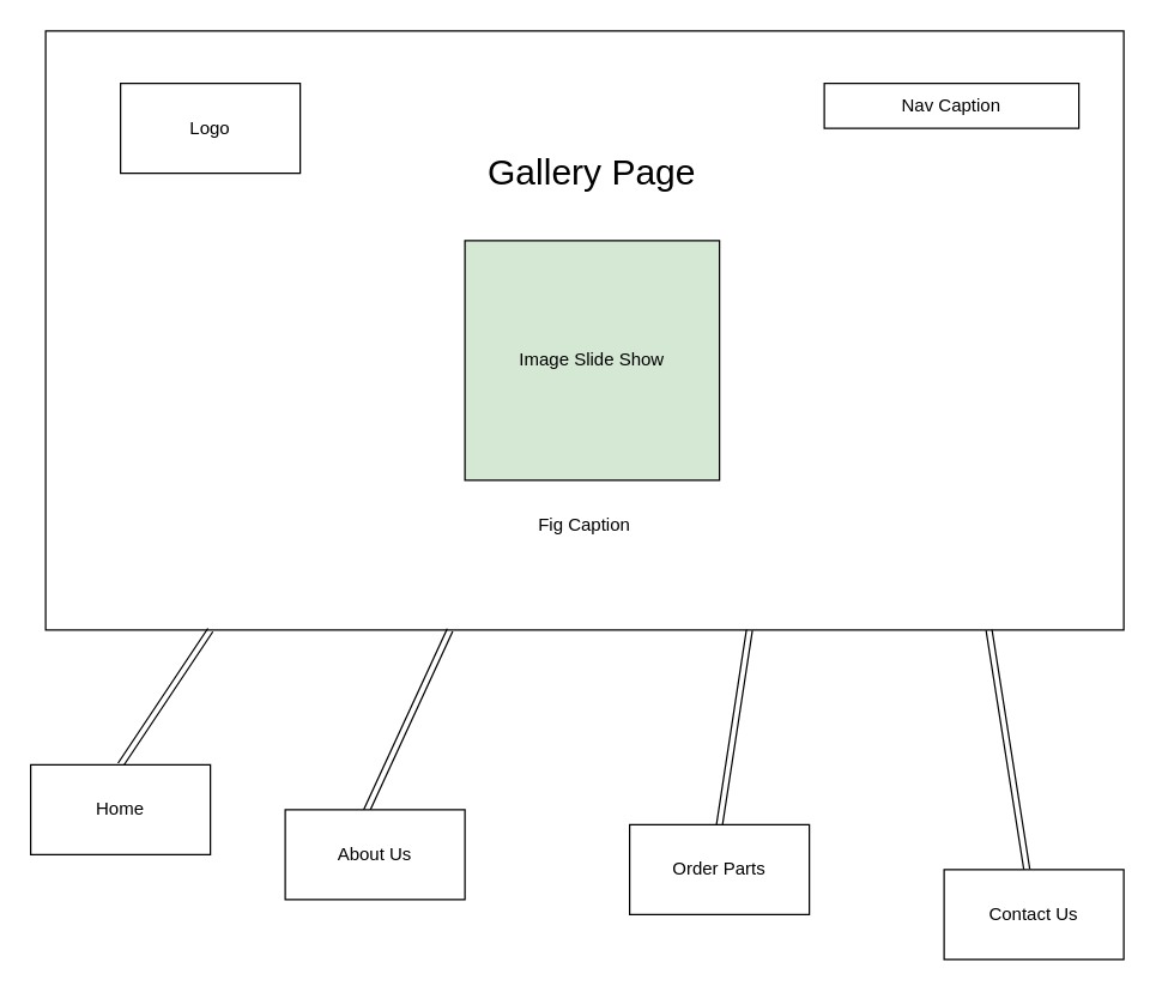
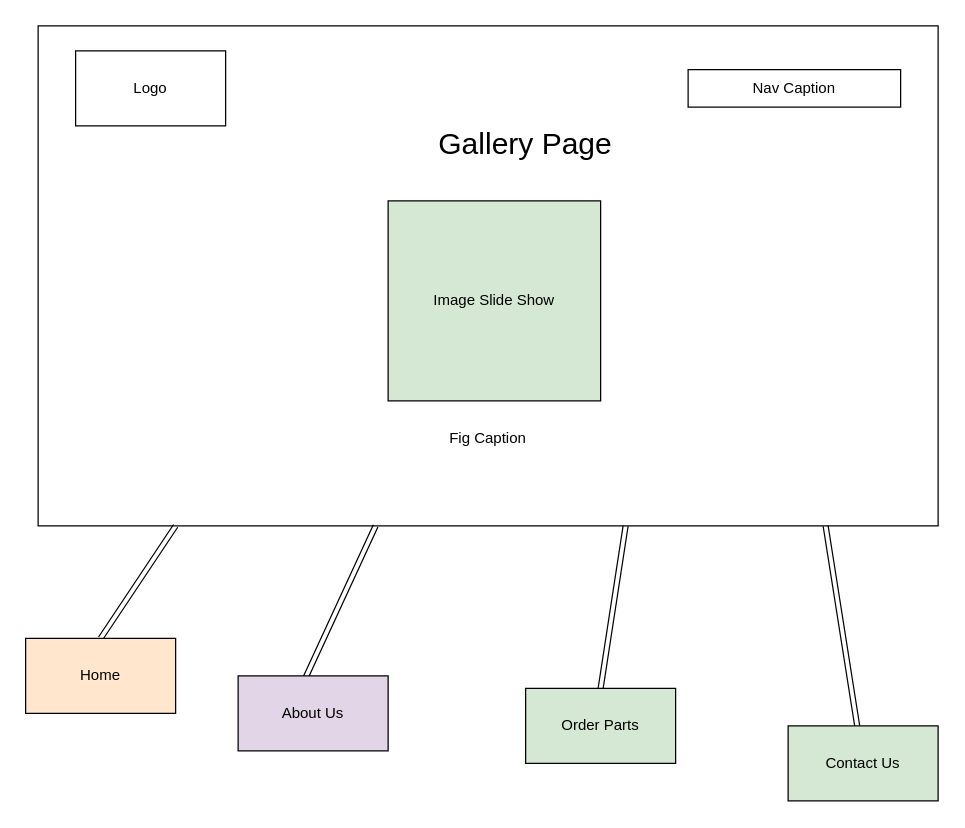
  <mxCell id="0" />
  <mxCell id="1" parent="0" />
  <mxCell id="2" value="" style="rounded=0;whiteSpace=wrap;html=1;align=center;" vertex="1" parent="1"><mxGeometry x="30" y="20" width="720" height="400" as="geometry" /></mxCell>
- <mxCell id="3" value="Logo" style="rounded=0;whiteSpace=wrap;html=1;" vertex="1" parent="1"><mxGeometry x="80" y="55" width="120" height="60" as="geometry" /></mxCell>
+ <mxCell id="3" value="Logo" style="rounded=0;whiteSpace=wrap;html=1;" vertex="1" parent="1"><mxGeometry x="60" y="40" width="120" height="60" as="geometry" /></mxCell>
  <mxCell id="4" value="Nav Caption" style="rounded=0;whiteSpace=wrap;html=1;" vertex="1" parent="1"><mxGeometry x="550" y="55" width="170" height="30" as="geometry" /></mxCell>
  <mxCell id="5" value="" style="shape=link;html=1;" edge="1" parent="1"><mxGeometry width="50" height="50" relative="1" as="geometry"><mxPoint x="80" y="510" as="sourcePoint" /><mxPoint x="140" y="420" as="targetPoint" /></mxGeometry></mxCell>
  <mxCell id="6" value="" style="shape=link;html=1;" edge="1" parent="1"><mxGeometry width="50" height="50" relative="1" as="geometry"><mxPoint x="240" y="550" as="sourcePoint" /><mxPoint x="300" y="420" as="targetPoint" /></mxGeometry></mxCell>
  <mxCell id="7" value="" style="shape=link;html=1;" edge="1" parent="1"><mxGeometry width="50" height="50" relative="1" as="geometry"><mxPoint x="480" y="550" as="sourcePoint" /><mxPoint x="500" y="420" as="targetPoint" /></mxGeometry></mxCell>
  <mxCell id="8" value="" style="shape=link;html=1;exitX=0.875;exitY=1;exitDx=0;exitDy=0;exitPerimeter=0;" edge="1" parent="1" source="2" target="9"><mxGeometry width="50" height="50" relative="1" as="geometry"><mxPoint x="710" y="530" as="sourcePoint" /><mxPoint x="690" y="420" as="targetPoint" /></mxGeometry></mxCell>
- <mxCell id="9" value="Contact Us" style="rounded=0;whiteSpace=wrap;html=1;" vertex="1" parent="1"><mxGeometry x="630" y="580" width="120" height="60" as="geometry" /></mxCell>
+ <mxCell id="9" value="Contact Us" style="rounded=0;whiteSpace=wrap;html=1;fillColor=#d5e8d4;" vertex="1" parent="1"><mxGeometry x="630" y="580" width="120" height="60" as="geometry" /></mxCell>
  <mxCell id="10" value="Image Slide Show" style="rounded=0;whiteSpace=wrap;html=1;fillColor=#d5e8d4;" vertex="1" parent="1"><mxGeometry x="310" y="160" width="170" height="160" as="geometry" /></mxCell>
- <mxCell id="11" value="Home" style="rounded=0;whiteSpace=wrap;html=1;" vertex="1" parent="1"><mxGeometry x="20" y="510" width="120" height="60" as="geometry" /></mxCell>
- <mxCell id="12" value="About Us" style="rounded=0;whiteSpace=wrap;html=1;" vertex="1" parent="1"><mxGeometry x="190" y="540" width="120" height="60" as="geometry" /></mxCell>
- <mxCell id="13" value="Order Parts" style="rounded=0;whiteSpace=wrap;html=1;" vertex="1" parent="1"><mxGeometry x="420" y="550" width="120" height="60" as="geometry" /></mxCell>
- <mxCell id="14" value="&lt;font style=&quot;font-size: 24px&quot;&gt;Gallery Page&lt;/font&gt;" style="text;html=1;strokeColor=none;fillColor=none;align=center;verticalAlign=middle;whiteSpace=wrap;rounded=0;" vertex="1" parent="1"><mxGeometry x="300" y="100" width="190" height="30" as="geometry" /></mxCell>
+ <mxCell id="11" value="Home" style="rounded=0;whiteSpace=wrap;html=1;fillColor=#ffe6cc;" vertex="1" parent="1"><mxGeometry x="20" y="510" width="120" height="60" as="geometry" /></mxCell>
+ <mxCell id="12" value="About Us" style="rounded=0;whiteSpace=wrap;html=1;fillColor=#e1d5e7;" vertex="1" parent="1"><mxGeometry x="190" y="540" width="120" height="60" as="geometry" /></mxCell>
+ <mxCell id="13" value="Order Parts" style="rounded=0;whiteSpace=wrap;html=1;fillColor=#d5e8d4;" vertex="1" parent="1"><mxGeometry x="420" y="550" width="120" height="60" as="geometry" /></mxCell>
+ <mxCell id="14" value="&lt;font style=&quot;font-size: 24px&quot;&gt;Gallery Page&lt;/font&gt;" style="text;html=1;strokeColor=none;fillColor=none;align=center;verticalAlign=middle;whiteSpace=wrap;rounded=0;" vertex="1" parent="1"><mxGeometry x="325" y="100" width="190" height="30" as="geometry" /></mxCell>
  <mxCell id="15" value="Fig Caption" style="text;html=1;strokeColor=none;fillColor=none;align=center;verticalAlign=middle;whiteSpace=wrap;rounded=0;" vertex="1" parent="1"><mxGeometry x="340" y="340" width="100" height="20" as="geometry" /></mxCell>
